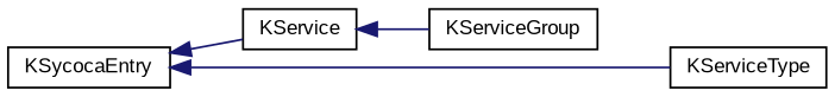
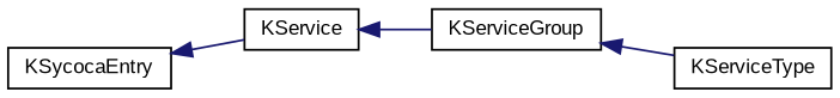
  digraph {
    fontname="Liberation Sans"
    rankdir=LR
    node [color=black fillcolor=white fontname="Liberation Sans" fontsize=10 shape=record style=filled]
    edge [color=midnightblue dir=back fontname="Liberation Sans" fontsize=10 labelfontname=Helvetica labelfontsize=10 style=solid]
    n1 [height=0.2 label=KSycocaEntry width=0.4]
    n2 [height=0.2 label=KService width=0.4]
    n3 [height=0.2 label=KServiceType width=0.4]
    n4 [height=0.2 label=KServiceGroup width=0.4]
    n1 -> n2
-   n1 -> n3
+   n4 -> n3
    n2 -> n4
  }
